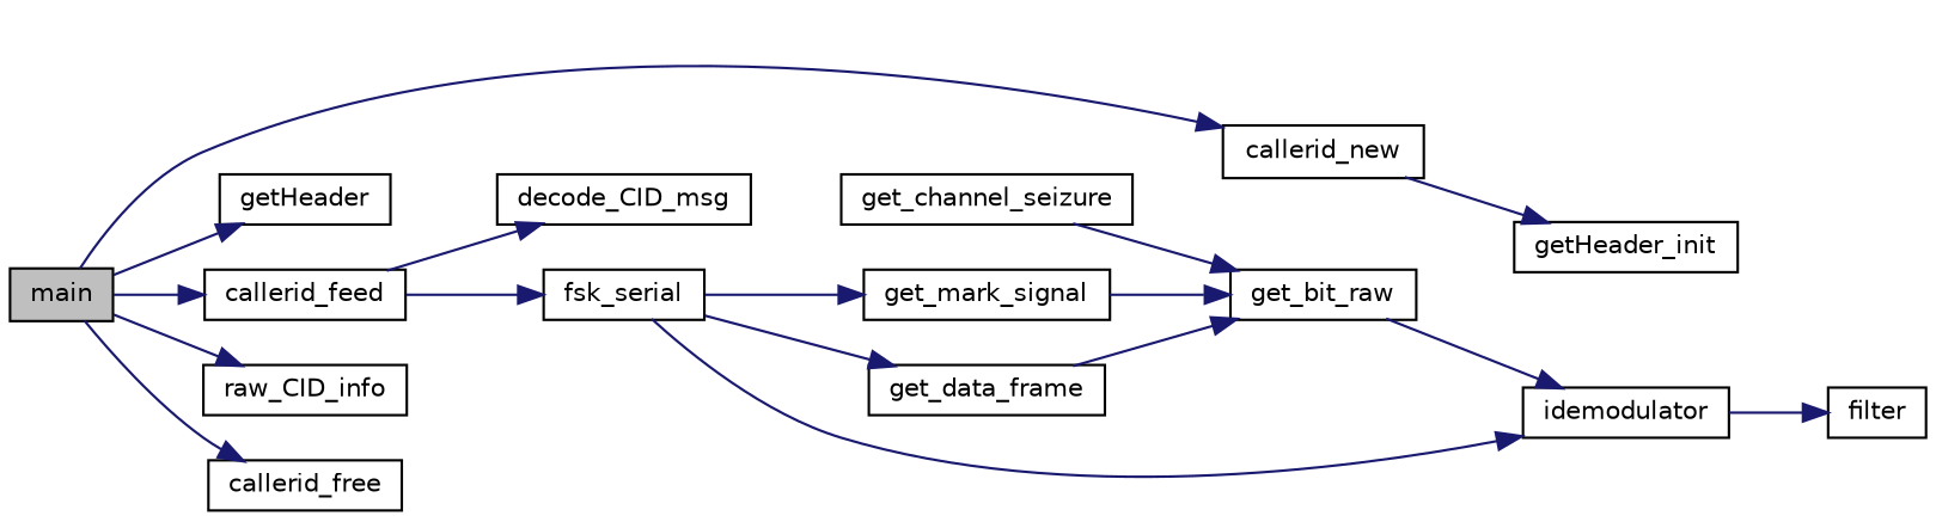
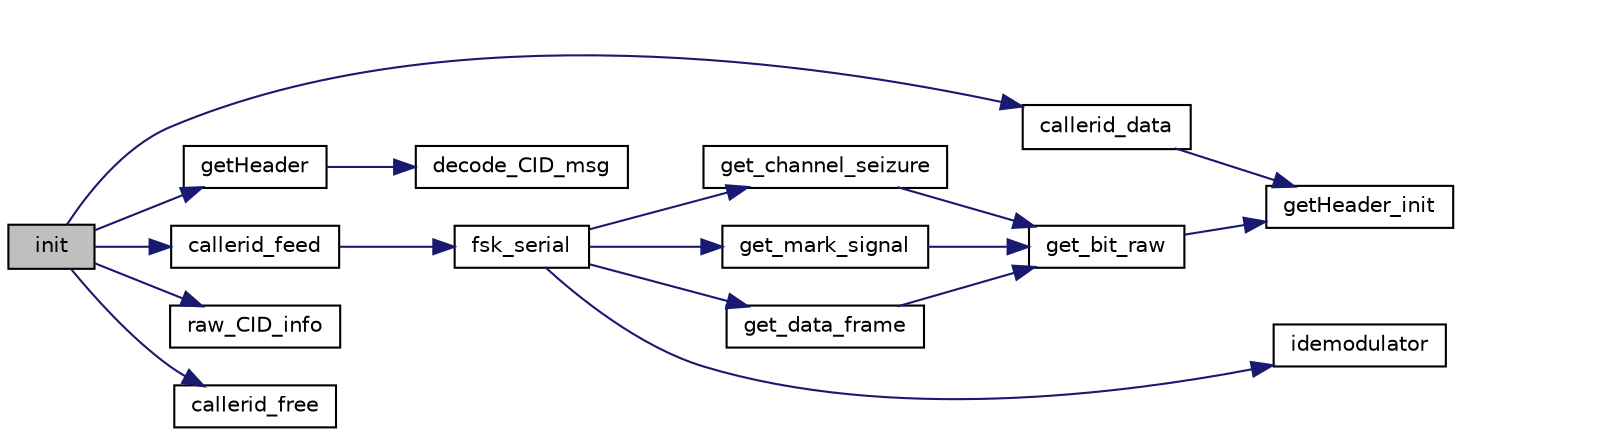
  digraph {
    rankdir=LR
    node [color=black fillcolor=white fontname=Helvetica fontsize=10 shape=record style=filled]
    edge [color=midnightblue fontname=Helvetica fontsize=10 labelfontname=Helvetica labelfontsize=10 style=solid]
-   n1 [fillcolor=grey75 fontcolor=black height=0.2 label=main width=0.4]
+   n1 [fillcolor=grey75 fontcolor=black height=0.2 label=init width=0.4]
    n2 [height=0.2 label=getHeader width=0.4]
-   n3 [height=0.2 label=callerid_new width=0.4]
+   n3 [height=0.2 label=callerid_data width=0.4]
    n4 [height=0.2 label=callerid_feed width=0.4]
    n5 [height=0.2 label=raw_CID_info width=0.4]
    n6 [height=0.2 label=callerid_free width=0.4]
    n7 [height=0.2 label=getHeader_init width=0.4]
    n8 [height=0.2 label=fsk_serial width=0.4]
    n9 [height=0.2 label=decode_CID_msg width=0.4]
    n10 [height=0.2 label=idemodulator width=0.4]
    n11 [height=0.2 label=get_channel_seizure width=0.4]
    n12 [height=0.2 label=get_mark_signal width=0.4]
    n13 [height=0.2 label=get_data_frame width=0.4]
-   n14 [height=0.2 label=filter width=0.4]
    n15 [height=0.2 label=get_bit_raw width=0.4]
    n1 -> n2
    n1 -> n3
    n1 -> n4
    n1 -> n5
    n1 -> n6
    n3 -> n7
    n4 -> n8
-   n4 -> n9
+   n2 -> n9
    n8 -> n10
+   n8 -> n11
    n8 -> n12
    n8 -> n13
-   n10 -> n14
    n11 -> n15
    n12 -> n15
    n13 -> n15
-   n15 -> n10
+   n15 -> n7
  }
